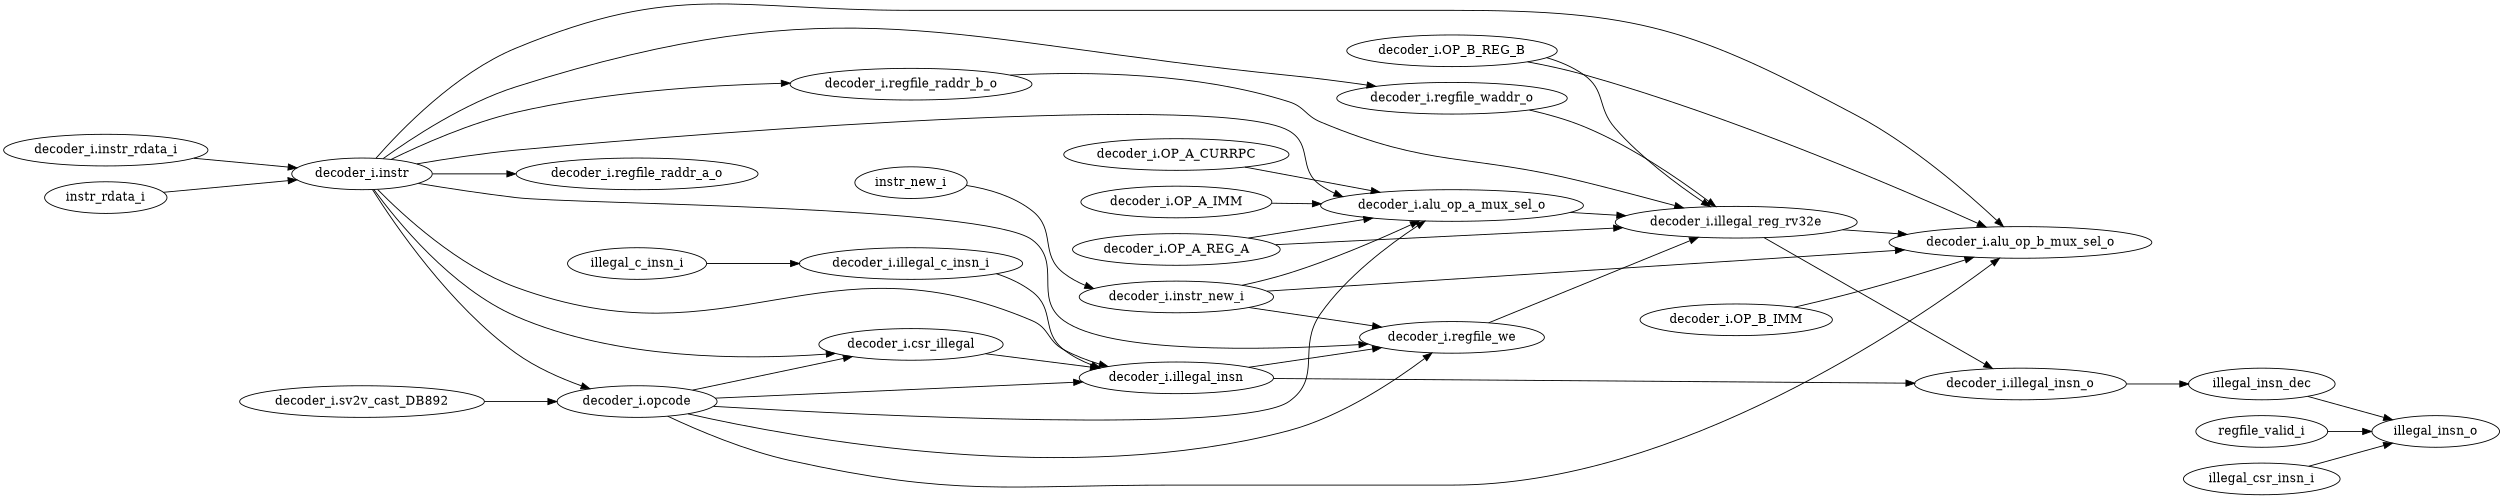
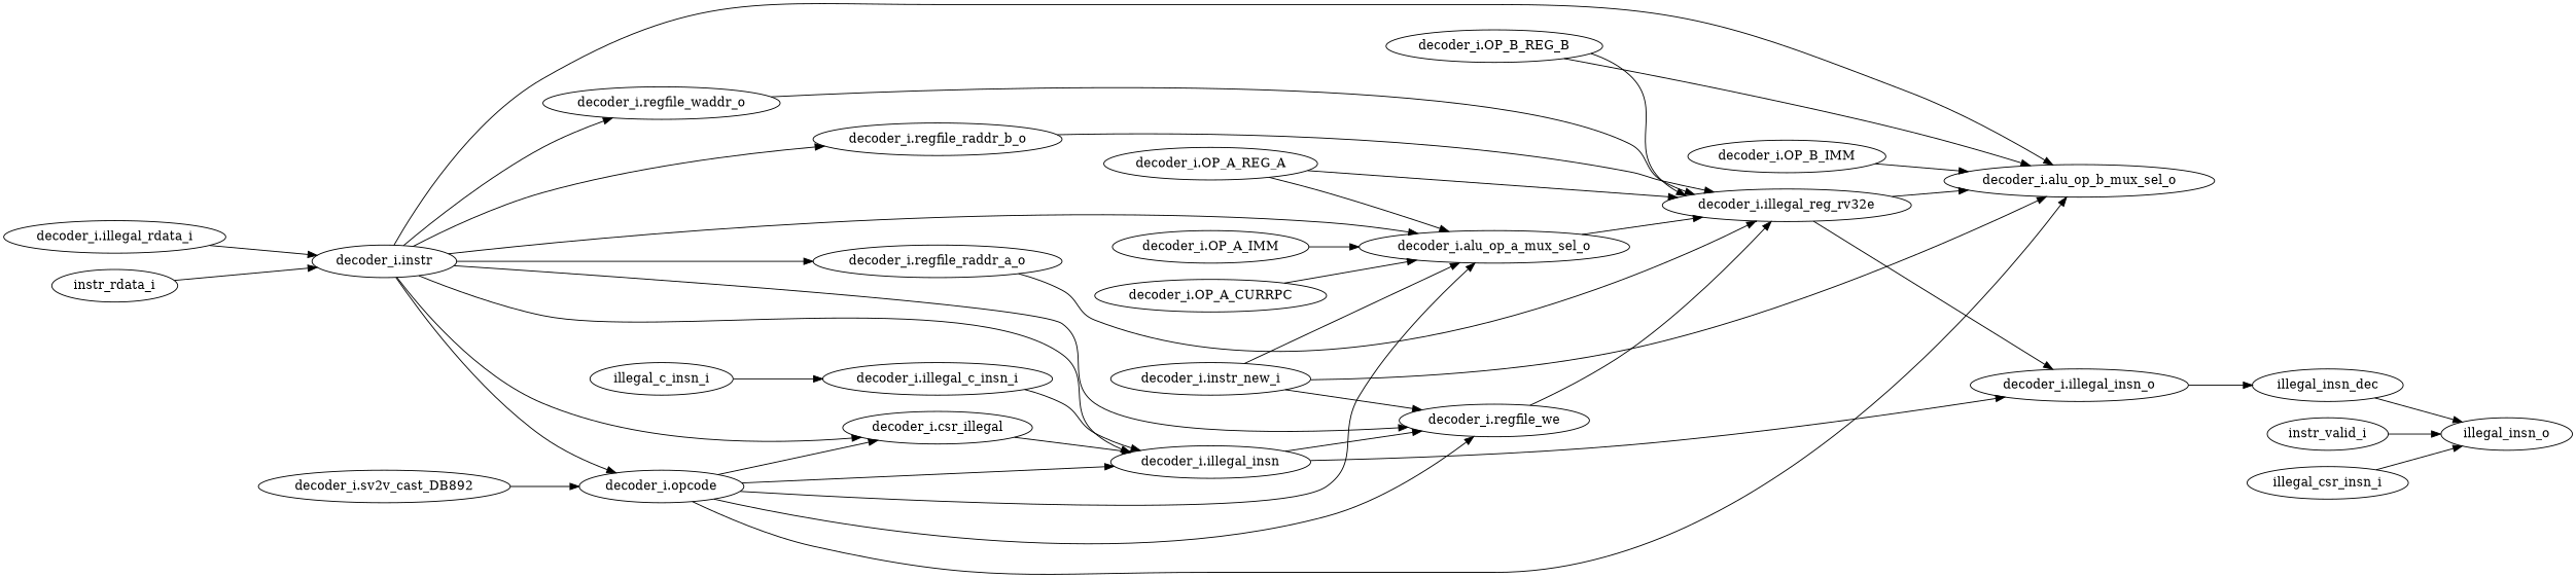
  strict digraph {
    rankdir=LR
    node [complexity=16 importance=0.0161584839547 rank=0.00100990524717]
    "decoder_i.regfile_we" [importance=0.0166412511321 rank=0.00104007819576]
    "decoder_i.illegal_reg_rv32e" [complexity=7 importance=0.014658549213 rank=0.00209407845901]
    "decoder_i.illegal_insn_o" [complexity=4 importance=0.00962737849749 rank=0.00240684462437]
    "decoder_i.alu_op_b_mux_sel_o" [importance=0.0180223959038 rank=0.00112639974399]
    illegal_insn_dec [complexity=4 importance=0.00669068285218 rank=0.00167267071304]
    "decoder_i.illegal_c_insn_i" [complexity=18 importance=0.0225437624669 rank=0.00125243124816]
    "decoder_i.illegal_insn" [complexity=17 importance=0.0202998015945 rank=0.00119410597615]
    "decoder_i.instr_new_i" [complexity=19 importance=0.109669706438 rank=0.00577208981255]
    "decoder_i.alu_op_a_mux_sel_o" [importance=0.018761007017 rank=0.00117256293856]
    "decoder_i.instr" [complexity=23 importance=0.0264854537371 rank=0.00115154146683]
    "decoder_i.csr_illegal" [complexity=19 importance=0.0218065902433 rank=0.00114771527596]
    "decoder_i.regfile_raddr_b_o"
    "decoder_i.regfile_raddr_a_o"
    "decoder_i.opcode" [complexity=20 importance=0.024054523167 rank=0.00120272615835]
    "decoder_i.regfile_waddr_o"
    illegal_insn_o [complexity=0 importance=0.00372611562594 rank=0.0]
-   "decoder_i.instr_rdata_i" [complexity=25 importance=0.0283554155186 rank=0.00113421662074]
+   "decoder_i.instr_rdata_i" [complexity=25 importance=0.0283554155186 rank=0.00113421662074 label="decoder_i.illegal_rdata_i"]
    "decoder_i.OP_A_REG_A" [complexity=34 importance=0.883263292491 rank=0.0259783321321]
    "decoder_i.OP_A_CURRPC" [complexity=28 importance=0.114062004793 rank=0.00407364302831]
    "decoder_i.sv2v_cast_DB892" [complexity=23 importance=0.0255504858575 rank=0.00111089068945]
    "decoder_i.OP_B_IMM" [complexity=46 importance=0.704369402937 rank=0.0153123783247]
-   instr_valid_i [complexity=4 importance=0.00522207831638 rank=0.00130551957909 label=regfile_valid_i]
+   instr_valid_i [complexity=4 importance=0.00522207831638 rank=0.00130551957909]
    "decoder_i.OP_A_IMM" [complexity=22 importance=0.0577789837415 rank=0.0026263174428]
-   instr_new_i [complexity=19 importance=0.111165669129 rank=0.00585082469099]
    instr_rdata_i [complexity=25 importance=0.029851378209 rank=0.00119405512836]
    illegal_c_insn_i [complexity=18 importance=0.0240397251574 rank=0.00133554028652]
    "decoder_i.OP_B_REG_B" [complexity=22 importance=0.397988672573 rank=0.0180903942079]
    illegal_csr_insn_i [complexity=4 importance=0.00522207831638 rank=0.00130551957909]
    "decoder_i.regfile_we" -> "decoder_i.illegal_reg_rv32e"
    "decoder_i.illegal_reg_rv32e" -> "decoder_i.illegal_insn_o"
    "decoder_i.illegal_reg_rv32e" -> "decoder_i.alu_op_b_mux_sel_o"
    "decoder_i.illegal_insn_o" -> illegal_insn_dec
    illegal_insn_dec -> illegal_insn_o
    "decoder_i.illegal_c_insn_i" -> "decoder_i.illegal_insn"
    "decoder_i.illegal_insn" -> "decoder_i.regfile_we"
    "decoder_i.illegal_insn" -> "decoder_i.illegal_insn_o"
    "decoder_i.instr_new_i" -> "decoder_i.regfile_we"
    "decoder_i.instr_new_i" -> "decoder_i.alu_op_b_mux_sel_o"
    "decoder_i.instr_new_i" -> "decoder_i.alu_op_a_mux_sel_o"
    "decoder_i.alu_op_a_mux_sel_o" -> "decoder_i.illegal_reg_rv32e"
    "decoder_i.instr" -> "decoder_i.regfile_we"
    "decoder_i.instr" -> "decoder_i.alu_op_b_mux_sel_o"
    "decoder_i.instr" -> "decoder_i.illegal_insn"
    "decoder_i.instr" -> "decoder_i.alu_op_a_mux_sel_o"
    "decoder_i.instr" -> "decoder_i.csr_illegal"
    "decoder_i.instr" -> "decoder_i.regfile_raddr_b_o"
    "decoder_i.instr" -> "decoder_i.regfile_raddr_a_o"
    "decoder_i.instr" -> "decoder_i.opcode"
    "decoder_i.instr" -> "decoder_i.regfile_waddr_o"
    "decoder_i.csr_illegal" -> "decoder_i.illegal_insn"
    "decoder_i.regfile_raddr_b_o" -> "decoder_i.illegal_reg_rv32e"
+   "decoder_i.regfile_raddr_a_o" -> "decoder_i.illegal_reg_rv32e"
    "decoder_i.opcode" -> "decoder_i.regfile_we"
    "decoder_i.opcode" -> "decoder_i.alu_op_b_mux_sel_o"
    "decoder_i.opcode" -> "decoder_i.illegal_insn"
    "decoder_i.opcode" -> "decoder_i.alu_op_a_mux_sel_o"
    "decoder_i.opcode" -> "decoder_i.csr_illegal"
    "decoder_i.regfile_waddr_o" -> "decoder_i.illegal_reg_rv32e"
    "decoder_i.instr_rdata_i" -> "decoder_i.instr"
    "decoder_i.OP_A_REG_A" -> "decoder_i.illegal_reg_rv32e"
    "decoder_i.OP_A_REG_A" -> "decoder_i.alu_op_a_mux_sel_o"
    "decoder_i.OP_A_CURRPC" -> "decoder_i.alu_op_a_mux_sel_o"
    "decoder_i.sv2v_cast_DB892" -> "decoder_i.opcode"
    "decoder_i.OP_B_IMM" -> "decoder_i.alu_op_b_mux_sel_o"
    instr_valid_i -> illegal_insn_o
    "decoder_i.OP_A_IMM" -> "decoder_i.alu_op_a_mux_sel_o"
-   instr_new_i -> "decoder_i.instr_new_i"
    instr_rdata_i -> "decoder_i.instr"
    illegal_c_insn_i -> "decoder_i.illegal_c_insn_i"
    "decoder_i.OP_B_REG_B" -> "decoder_i.illegal_reg_rv32e"
    "decoder_i.OP_B_REG_B" -> "decoder_i.alu_op_b_mux_sel_o"
    illegal_csr_insn_i -> illegal_insn_o
  }
